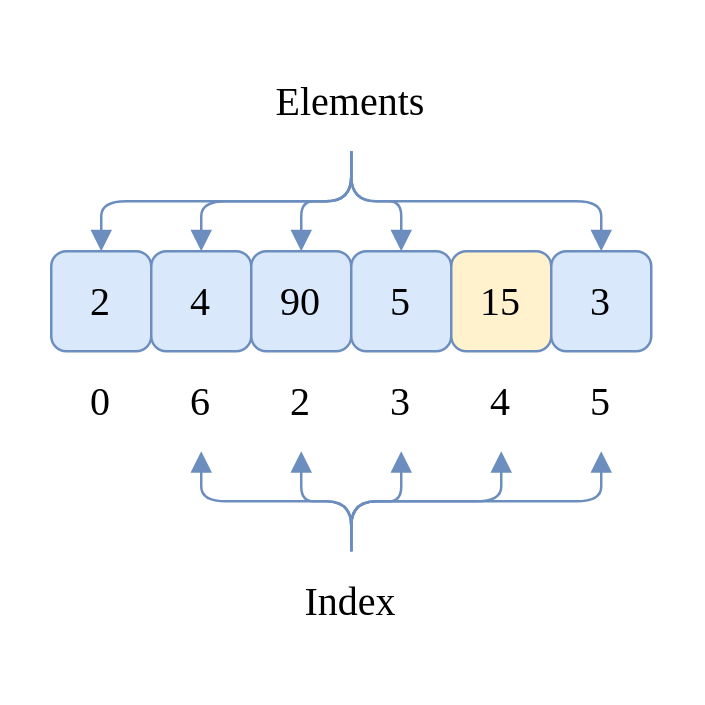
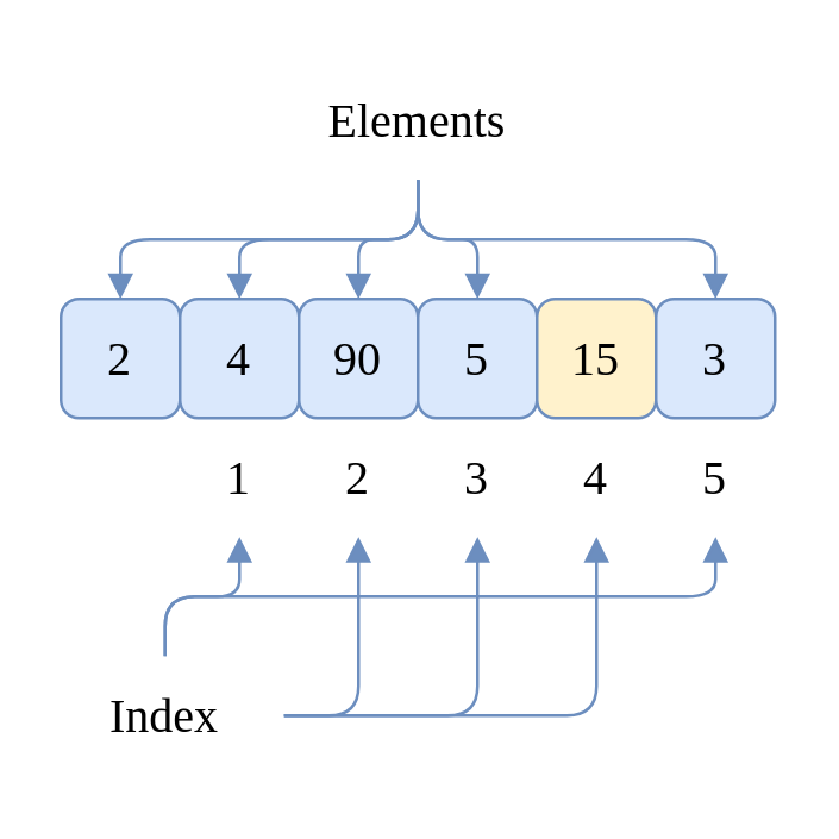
  <mxCell id="0" />
  <mxCell id="1" parent="0" />
  <mxCell id="2" value="2" style="rounded=1;whiteSpace=wrap;html=1;shadow=0;strokeColor=#6c8ebf;strokeWidth=1;fontFamily=Ubuntu;fontSize=16;fontStyle=0;fillColor=#dae8fc;" vertex="1" parent="1"><mxGeometry x="20" y="100" width="40" height="40" as="geometry" /></mxCell>
  <mxCell id="3" value="4" style="rounded=1;whiteSpace=wrap;html=1;shadow=0;strokeColor=#6c8ebf;strokeWidth=1;fontFamily=Ubuntu;fontSize=16;fontStyle=0;fillColor=#dae8fc;" vertex="1" parent="1"><mxGeometry x="60" y="100" width="40" height="40" as="geometry" /></mxCell>
  <mxCell id="4" value="90" style="rounded=1;whiteSpace=wrap;html=1;shadow=0;strokeColor=#6c8ebf;strokeWidth=1;fontFamily=Ubuntu;fontSize=16;fontStyle=0;fillColor=#dae8fc;" vertex="1" parent="1"><mxGeometry x="100" y="100" width="40" height="40" as="geometry" /></mxCell>
  <mxCell id="5" value="5" style="rounded=1;whiteSpace=wrap;html=1;shadow=0;strokeColor=#6c8ebf;strokeWidth=1;fontFamily=Ubuntu;fontSize=16;fontStyle=0;fillColor=#dae8fc;" vertex="1" parent="1"><mxGeometry x="140" y="100" width="40" height="40" as="geometry" /></mxCell>
  <mxCell id="6" value="15" style="rounded=1;whiteSpace=wrap;html=1;shadow=0;strokeColor=#6c8ebf;strokeWidth=1;fontFamily=Ubuntu;fontSize=16;fontStyle=0;fillColor=#fff2cc;" vertex="1" parent="1"><mxGeometry x="180" y="100" width="40" height="40" as="geometry" /></mxCell>
  <mxCell id="7" value="3" style="rounded=1;whiteSpace=wrap;html=1;shadow=0;strokeColor=#6c8ebf;strokeWidth=1;fontFamily=Ubuntu;fontSize=16;fontStyle=0;fillColor=#dae8fc;" vertex="1" parent="1"><mxGeometry x="220" y="100" width="40" height="40" as="geometry" /></mxCell>
- <mxCell id="8" value="0" style="text;html=1;align=center;verticalAlign=middle;whiteSpace=wrap;rounded=0;fontFamily=Ubuntu;fontSize=16;fontStyle=0;" vertex="1" parent="1"><mxGeometry x="20" y="140" width="40" height="40" as="geometry" /></mxCell>
- <mxCell id="9" value="6" style="text;html=1;align=center;verticalAlign=middle;whiteSpace=wrap;rounded=0;fontFamily=Ubuntu;fontSize=16;fontStyle=0;" vertex="1" parent="1"><mxGeometry x="60" y="140" width="40" height="40" as="geometry" /></mxCell>
+ <mxCell id="9" value="1" style="text;html=1;align=center;verticalAlign=middle;whiteSpace=wrap;rounded=0;fontFamily=Ubuntu;fontSize=16;fontStyle=0;" vertex="1" parent="1"><mxGeometry x="60" y="140" width="40" height="40" as="geometry" /></mxCell>
  <mxCell id="10" value="2" style="text;html=1;align=center;verticalAlign=middle;whiteSpace=wrap;rounded=0;fontFamily=Ubuntu;fontSize=16;fontStyle=0;" vertex="1" parent="1"><mxGeometry x="100" y="140" width="40" height="40" as="geometry" /></mxCell>
  <mxCell id="11" value="3" style="text;html=1;align=center;verticalAlign=middle;whiteSpace=wrap;rounded=0;fontFamily=Ubuntu;fontSize=16;fontStyle=0;" vertex="1" parent="1"><mxGeometry x="140" y="140" width="40" height="40" as="geometry" /></mxCell>
  <mxCell id="12" value="4" style="text;html=1;align=center;verticalAlign=middle;whiteSpace=wrap;rounded=0;fontFamily=Ubuntu;fontSize=16;fontStyle=0;" vertex="1" parent="1"><mxGeometry x="180" y="140" width="40" height="40" as="geometry" /></mxCell>
  <mxCell id="13" value="5" style="text;html=1;align=center;verticalAlign=middle;whiteSpace=wrap;rounded=0;fontFamily=Ubuntu;fontSize=16;fontStyle=0;" vertex="1" parent="1"><mxGeometry x="220" y="140" width="40" height="40" as="geometry" /></mxCell>
  <mxCell id="14" style="edgeStyle=orthogonalEdgeStyle;rounded=1;orthogonalLoop=1;jettySize=auto;html=1;shadow=0;strokeColor=#6c8ebf;strokeWidth=1;fontFamily=Ubuntu;fontSize=14;fontStyle=0;endArrow=block;endFill=1;fillColor=#dae8fc;" edge="1" parent="1" source="19" target="10"><mxGeometry relative="1" as="geometry" /></mxCell>
  <mxCell id="15" style="edgeStyle=orthogonalEdgeStyle;rounded=1;orthogonalLoop=1;jettySize=auto;html=1;entryX=0.5;entryY=1;entryDx=0;entryDy=0;shadow=0;strokeColor=#6c8ebf;strokeWidth=1;fontFamily=Ubuntu;fontSize=14;fontStyle=0;endArrow=block;endFill=1;fillColor=#dae8fc;" edge="1" parent="1" source="19" target="11"><mxGeometry relative="1" as="geometry" /></mxCell>
  <mxCell id="16" style="edgeStyle=orthogonalEdgeStyle;rounded=1;orthogonalLoop=1;jettySize=auto;html=1;entryX=0.5;entryY=1;entryDx=0;entryDy=0;shadow=0;strokeColor=#6c8ebf;strokeWidth=1;fontFamily=Ubuntu;fontSize=14;fontStyle=0;endArrow=block;endFill=1;fillColor=#dae8fc;" edge="1" parent="1" source="19" target="12"><mxGeometry relative="1" as="geometry" /></mxCell>
  <mxCell id="17" style="edgeStyle=orthogonalEdgeStyle;rounded=1;orthogonalLoop=1;jettySize=auto;html=1;entryX=0.5;entryY=1;entryDx=0;entryDy=0;shadow=0;strokeColor=#6c8ebf;strokeWidth=1;fontFamily=Ubuntu;fontSize=14;fontStyle=0;endArrow=block;endFill=1;fillColor=#dae8fc;" edge="1" parent="1" source="19" target="9"><mxGeometry relative="1" as="geometry" /></mxCell>
  <mxCell id="18" style="edgeStyle=orthogonalEdgeStyle;rounded=1;orthogonalLoop=1;jettySize=auto;html=1;entryX=0.5;entryY=1;entryDx=0;entryDy=0;shadow=0;strokeColor=#6c8ebf;strokeWidth=1;fontFamily=Ubuntu;fontSize=14;fontStyle=0;endArrow=block;endFill=1;fillColor=#dae8fc;exitX=0.5;exitY=0;exitDx=0;exitDy=0;" edge="1" parent="1" source="19" target="13"><mxGeometry relative="1" as="geometry" /></mxCell>
- <mxCell id="19" value="Index" style="text;html=1;align=center;verticalAlign=middle;whiteSpace=wrap;rounded=0;fontFamily=Ubuntu;fontSize=16;fontStyle=0;" vertex="1" parent="1"><mxGeometry x="100" y="220" width="80" height="40" as="geometry" /></mxCell>
+ <mxCell id="19" value="Index" style="text;html=1;align=center;verticalAlign=middle;whiteSpace=wrap;rounded=0;fontFamily=Ubuntu;fontSize=16;fontStyle=0;" vertex="1" parent="1"><mxGeometry x="15" y="220" width="80" height="40" as="geometry" /></mxCell>
  <mxCell id="20" style="edgeStyle=orthogonalEdgeStyle;rounded=1;orthogonalLoop=1;jettySize=auto;html=1;entryX=0.5;entryY=0;entryDx=0;entryDy=0;shadow=0;strokeColor=#6c8ebf;strokeWidth=1;fontFamily=Ubuntu;fontSize=14;fontStyle=0;endArrow=block;endFill=1;fillColor=#dae8fc;exitX=0.5;exitY=1;exitDx=0;exitDy=0;" edge="1" parent="1" source="25" target="2"><mxGeometry relative="1" as="geometry" /></mxCell>
  <mxCell id="21" style="edgeStyle=orthogonalEdgeStyle;rounded=1;orthogonalLoop=1;jettySize=auto;html=1;entryX=0.5;entryY=0;entryDx=0;entryDy=0;shadow=0;strokeColor=#6c8ebf;strokeWidth=1;fontFamily=Ubuntu;fontSize=14;fontStyle=0;endArrow=block;endFill=1;fillColor=#dae8fc;" edge="1" parent="1" source="25" target="3"><mxGeometry relative="1" as="geometry" /></mxCell>
  <mxCell id="22" style="edgeStyle=orthogonalEdgeStyle;rounded=1;orthogonalLoop=1;jettySize=auto;html=1;entryX=0.5;entryY=0;entryDx=0;entryDy=0;shadow=0;strokeColor=#6c8ebf;strokeWidth=1;fontFamily=Ubuntu;fontSize=14;fontStyle=0;endArrow=block;endFill=1;fillColor=#dae8fc;" edge="1" parent="1" source="25" target="4"><mxGeometry relative="1" as="geometry" /></mxCell>
  <mxCell id="23" style="edgeStyle=orthogonalEdgeStyle;rounded=1;orthogonalLoop=1;jettySize=auto;html=1;entryX=0.5;entryY=0;entryDx=0;entryDy=0;shadow=0;strokeColor=#6c8ebf;strokeWidth=1;fontFamily=Ubuntu;fontSize=14;fontStyle=0;endArrow=block;endFill=1;fillColor=#dae8fc;" edge="1" parent="1" source="25" target="5"><mxGeometry relative="1" as="geometry" /></mxCell>
  <mxCell id="24" style="edgeStyle=orthogonalEdgeStyle;rounded=1;orthogonalLoop=1;jettySize=auto;html=1;entryX=0.5;entryY=0;entryDx=0;entryDy=0;shadow=0;strokeColor=#6c8ebf;strokeWidth=1;fontFamily=Ubuntu;fontSize=14;fontStyle=0;endArrow=block;endFill=1;fillColor=#dae8fc;exitX=0.5;exitY=1;exitDx=0;exitDy=0;" edge="1" parent="1" source="25" target="7"><mxGeometry relative="1" as="geometry" /></mxCell>
  <mxCell id="25" value="Elements" style="text;html=1;align=center;verticalAlign=middle;whiteSpace=wrap;rounded=0;fontFamily=Ubuntu;fontSize=16;fontStyle=0;" vertex="1" parent="1"><mxGeometry x="100" y="20" width="80" height="40" as="geometry" /></mxCell>
